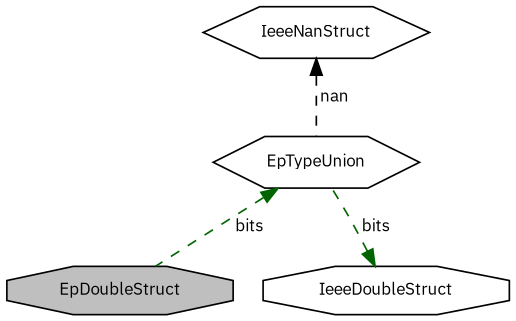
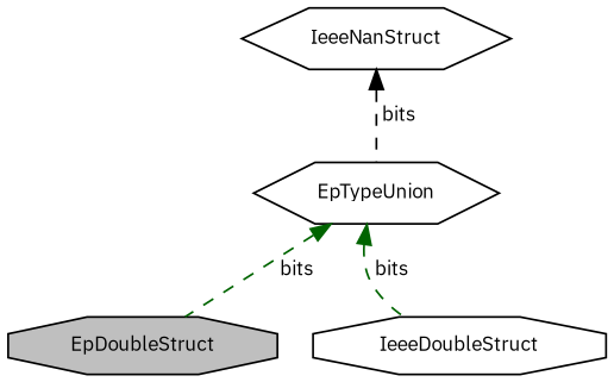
  digraph {
    fontname="IBM Plex Sans"
    node [color=black fillcolor=white fontname="IBM Plex Sans" fontsize=10 shape=octagon style=filled]
    edge [color=darkgreen dir=back fontname="IBM Plex Sans" fontsize=10 labelfontname=Helvetica labelfontsize=10 style=dashed]
    n1 [fillcolor=grey75 fontcolor=black height=0.2 label=EpDoubleStruct width=0.4]
    n2 [height=0.2 label=EpTypeUnion shape=hexagon width=0.4]
    n3 [height=0.2 label=IeeeNanStruct shape=hexagon width=0.4]
    n4 [height=0.2 label=IeeeDoubleStruct width=0.4]
    n2 -> n1 [label=" bits"]
-   n3 -> n2 [color=black label=" nan"]
-   n4 -> n2 [label=" bits"]
+   n3 -> n2 [color=black label=" bits"]
+   n2 -> n4 [label=" bits"]
  }
